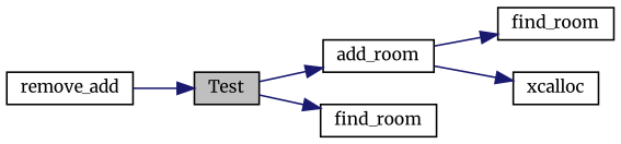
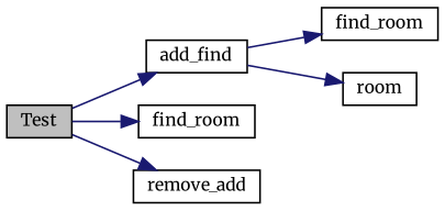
  digraph {
    fontname=Merriweather
    rankdir=LR
    node [color=black fillcolor=white fontname=Merriweather fontsize=10 shape=record style=filled]
    edge [color=midnightblue fontname=Merriweather fontsize=10 labelfontname=Helvetica labelfontsize=10 style=solid]
    n1 [fillcolor=grey75 fontcolor=black height=0.2 label=Test width=0.4]
-   n2 [height=0.2 label=add_room width=0.4]
+   n2 [height=0.2 label=add_find width=0.4]
    n3 [height=0.2 label=find_room width=0.4]
    n4 [height=0.2 label=remove_add width=0.4]
    n5 [height=0.2 label=find_room width=0.4]
-   n6 [height=0.2 label=xcalloc width=0.4]
+   n6 [height=0.2 label=room width=0.4]
    n1 -> n2
    n1 -> n3
-   n4 -> n1
+   n1 -> n4
    n2 -> n5
    n2 -> n6
  }
